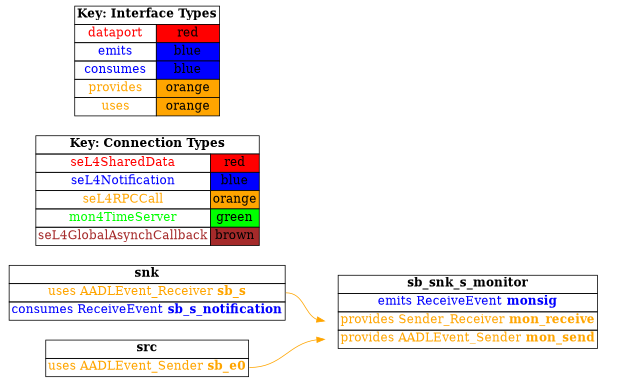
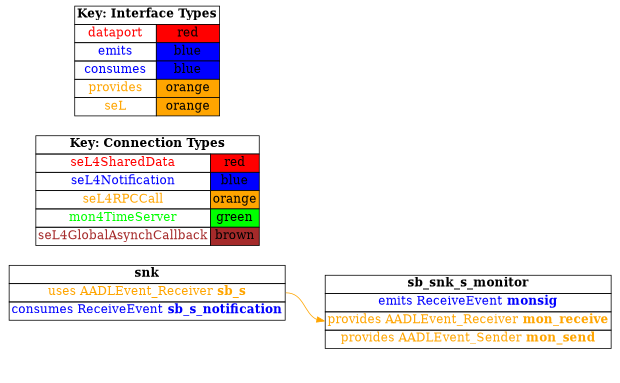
  digraph {
    rankdir=LR
    node [fontsize=16 shape=plaintext]
    edge [color=orange]
-   n1 [label=<     <TABLE BORDER="0" CELLBORDER="1" CELLSPACING="0">       <TR><TD><B>src</B></TD></TR>       <TR><TD PORT="sb_e0"><FONT COLOR="orange">uses AADLEvent_Sender <B>sb_e0</B></FONT></TD></TR>"     </TABLE>   >]
-   n2 [label=<     <TABLE BORDER="0" CELLBORDER="1" CELLSPACING="0">       <TR><TD><B>sb_snk_s_monitor</B></TD></TR>       <TR><TD PORT="monsig"><FONT COLOR="blue">emits ReceiveEvent <B>monsig</B></FONT></TD></TR>       <TR><TD PORT="mon_receive"><FONT COLOR="orange">provides Sender_Receiver <B>mon_receive</B></FONT></TD></TR>       <TR><TD PORT="mon_send"><FONT COLOR="orange">provides AADLEvent_Sender <B>mon_send</B></FONT></TD></TR>"     </TABLE>   >]
+   n2 [label=<     <TABLE BORDER="0" CELLBORDER="1" CELLSPACING="0">       <TR><TD><B>sb_snk_s_monitor</B></TD></TR>       <TR><TD PORT="monsig"><FONT COLOR="blue">emits ReceiveEvent <B>monsig</B></FONT></TD></TR>       <TR><TD PORT="mon_receive"><FONT COLOR="orange">provides AADLEvent_Receiver <B>mon_receive</B></FONT></TD></TR>       <TR><TD PORT="mon_send"><FONT COLOR="orange">provides AADLEvent_Sender <B>mon_send</B></FONT></TD></TR>"     </TABLE>   >]
    n3 [label=<     <TABLE BORDER="0" CELLBORDER="1" CELLSPACING="0">       <TR><TD><B>snk</B></TD></TR>       <TR><TD PORT="sb_s"><FONT COLOR="orange">uses AADLEvent_Receiver <B>sb_s</B></FONT></TD></TR>       <TR><TD PORT="sb_s_notification"><FONT COLOR="blue">consumes ReceiveEvent <B>sb_s_notification</B></FONT></TD></TR>"     </TABLE>   >]
    n4 [label=<    <TABLE BORDER="0" CELLBORDER="1" CELLSPACING="0">      <TR><TD COLSPAN="2"><B>Key: Connection Types</B></TD></TR>      <TR><TD><FONT COLOR="red">seL4SharedData</FONT></TD><TD BGCOLOR="red">red</TD></TR>      <TR><TD><FONT COLOR="blue">seL4Notification</FONT></TD><TD BGCOLOR="blue">blue</TD></TR>      <TR><TD><FONT COLOR="orange">seL4RPCCall</FONT></TD><TD BGCOLOR="orange">orange</TD></TR>      <TR><TD><FONT COLOR="green">mon4TimeServer</FONT></TD><TD BGCOLOR="green">green</TD></TR>      <TR><TD><FONT COLOR="brown">seL4GlobalAsynchCallback</FONT></TD><TD BGCOLOR="brown">brown</TD></TR>    </TABLE>   >]
-   n5 [label=<    <TABLE BORDER="0" CELLBORDER="1" CELLSPACING="0">      <TR><TD COLSPAN="2"><B>Key: Interface Types</B></TD></TR>      <TR><TD><FONT COLOR="red">dataport</FONT></TD><TD BGCOLOR="red">red</TD></TR>      <TR><TD><FONT COLOR="blue">emits</FONT></TD><TD BGCOLOR="blue">blue</TD></TR>      <TR><TD><FONT COLOR="blue">consumes</FONT></TD><TD BGCOLOR="blue">blue</TD></TR>      <TR><TD><FONT COLOR="orange">provides</FONT></TD><TD BGCOLOR="orange">orange</TD></TR>      <TR><TD><FONT COLOR="orange">uses</FONT></TD><TD BGCOLOR="orange">orange</TD></TR>    </TABLE>   >]
-   n1 -> n2 [headport=mon_send tailport=sb_e0]
+   n5 [label=<    <TABLE BORDER="0" CELLBORDER="1" CELLSPACING="0">      <TR><TD COLSPAN="2"><B>Key: Interface Types</B></TD></TR>      <TR><TD><FONT COLOR="red">dataport</FONT></TD><TD BGCOLOR="red">red</TD></TR>      <TR><TD><FONT COLOR="blue">emits</FONT></TD><TD BGCOLOR="blue">blue</TD></TR>      <TR><TD><FONT COLOR="blue">consumes</FONT></TD><TD BGCOLOR="blue">blue</TD></TR>      <TR><TD><FONT COLOR="orange">provides</FONT></TD><TD BGCOLOR="orange">orange</TD></TR>      <TR><TD><FONT COLOR="orange">seL</FONT></TD><TD BGCOLOR="orange">orange</TD></TR>    </TABLE>   >]
    n3 -> n2 [headport=mon_receive tailport=sb_s]
  }
